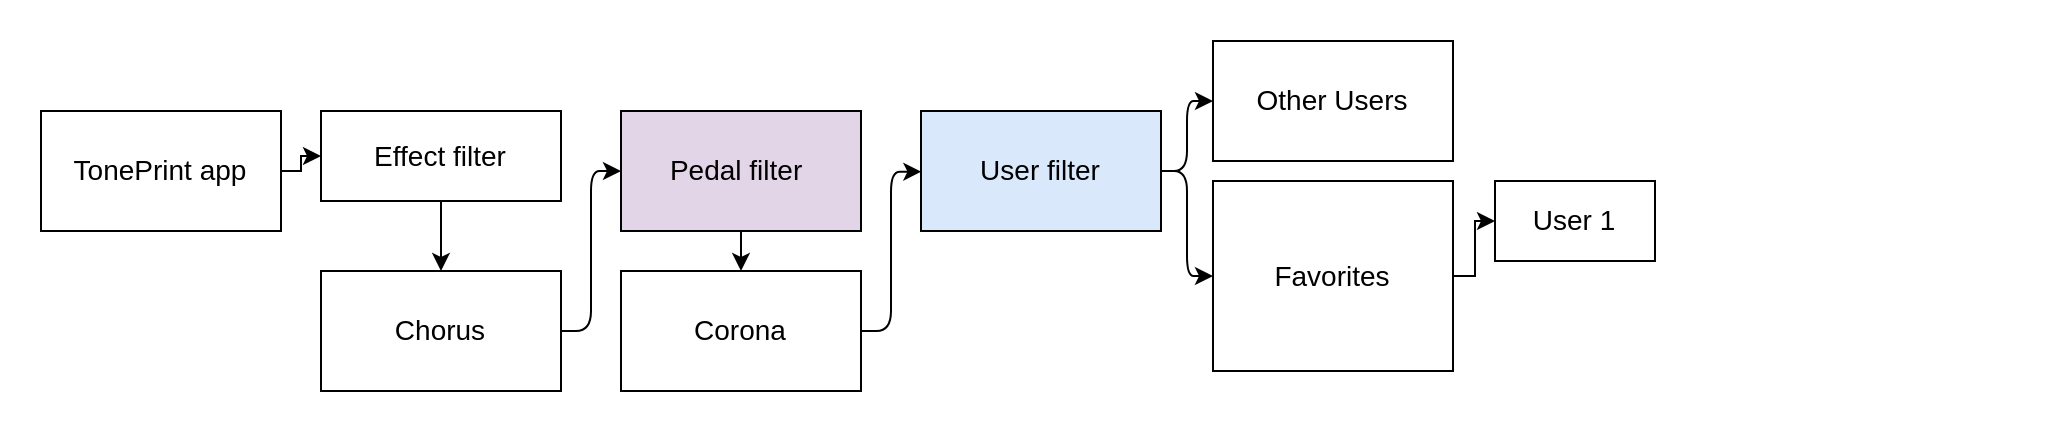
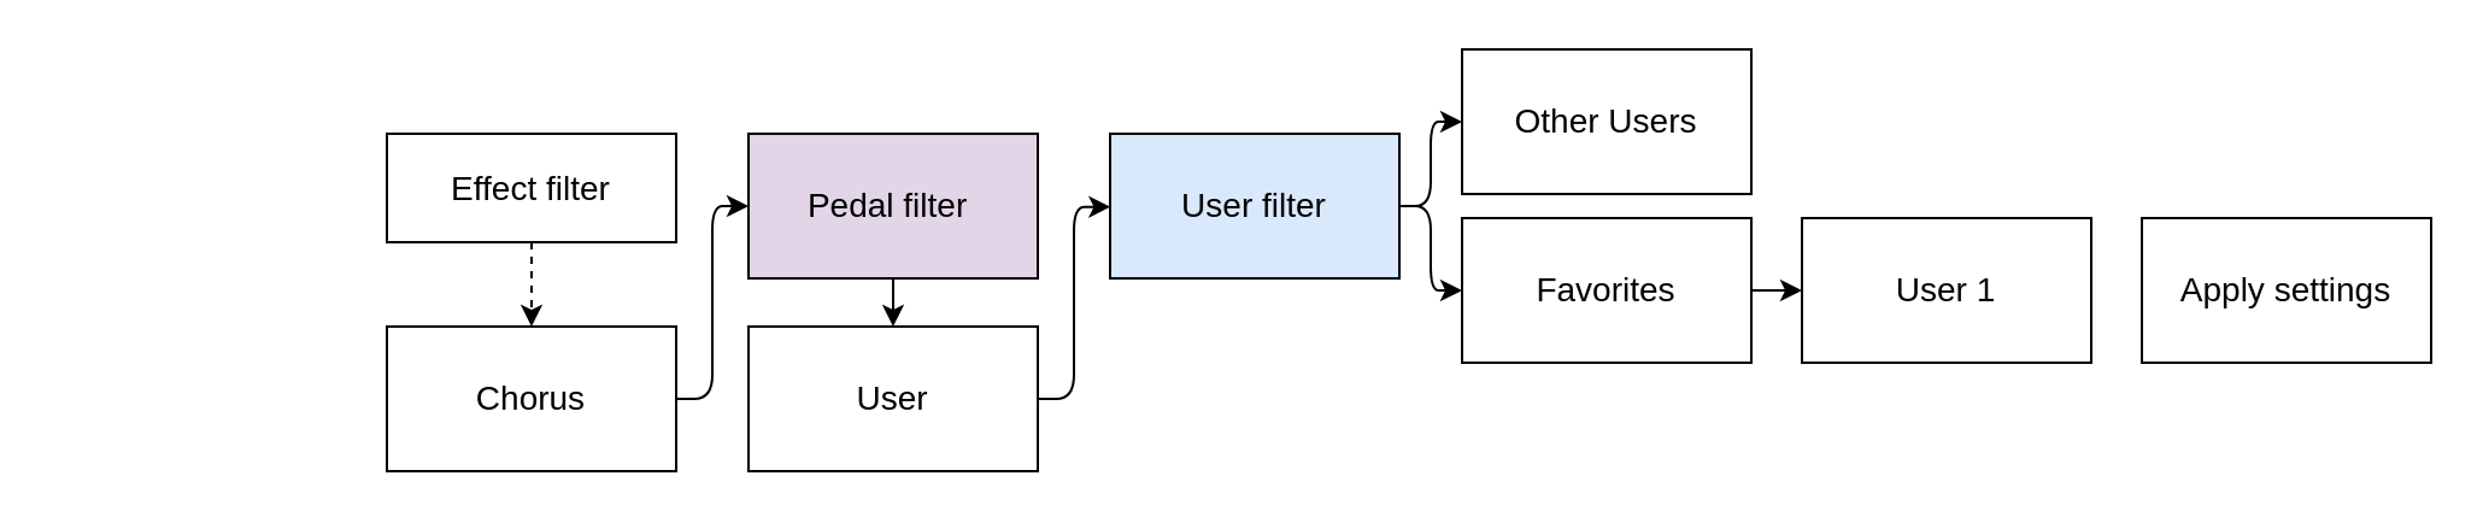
  <mxCell id="0" />
  <mxCell id="1" parent="0" />
- <mxCell id="2" parent="1" style="edgeStyle=elbowEdgeStyle;rounded=0;orthogonalLoop=1;jettySize=auto;html=1;exitX=1;exitY=0.5;exitDx=0;exitDy=0;entryX=0;entryY=0.5;entryDx=0;entryDy=0;fontSize=14;" edge="1" source="3" target="5"><mxGeometry as="geometry" relative="1" /></mxCell>
- <mxCell id="3" value="TonePrint app" parent="1" style="rounded=0;whiteSpace=wrap;html=1;fontSize=14;" vertex="1"><mxGeometry as="geometry" x="20" y="55" width="120" height="60" /></mxCell>
- <mxCell id="4" parent="1" style="edgeStyle=elbowEdgeStyle;rounded=0;orthogonalLoop=1;jettySize=auto;html=1;exitX=0.5;exitY=1;exitDx=0;exitDy=0;entryX=0.5;entryY=0;entryDx=0;entryDy=0;fontSize=14;" edge="1" source="5" target="6"><mxGeometry as="geometry" relative="1" /></mxCell>
+ <mxCell id="4" parent="1" style="edgeStyle=elbowEdgeStyle;rounded=0;orthogonalLoop=1;jettySize=auto;html=1;exitX=0.5;exitY=1;exitDx=0;exitDy=0;entryX=0.5;entryY=0;entryDx=0;entryDy=0;fontSize=14;dashed=1;" edge="1" source="5" target="6"><mxGeometry as="geometry" relative="1" /></mxCell>
  <mxCell id="5" value="Effect filter&lt;br&gt;" parent="1" style="rounded=0;whiteSpace=wrap;html=1;fontSize=14;" vertex="1"><mxGeometry x="160" y="55" as="geometry" width="120" height="45" /></mxCell>
  <mxCell id="6" value="Chorus&lt;br&gt;" parent="1" style="rounded=0;whiteSpace=wrap;html=1;fontSize=14;" vertex="1"><mxGeometry as="geometry" x="160" y="135" width="120" height="60" /></mxCell>
  <mxCell id="7" parent="1" style="edgeStyle=elbowEdgeStyle;rounded=0;orthogonalLoop=1;jettySize=auto;html=1;exitX=0.5;exitY=1;exitDx=0;exitDy=0;entryX=0.5;entryY=0;entryDx=0;entryDy=0;fontSize=14;" edge="1" source="8" target="10"><mxGeometry as="geometry" relative="1" /></mxCell>
  <mxCell id="8" value="Pedal filter&amp;nbsp;&lt;br&gt;" parent="1" style="rounded=0;whiteSpace=wrap;html=1;fontSize=14;fillColor=#e1d5e7;" vertex="1"><mxGeometry as="geometry" x="310" y="55" width="120" height="60" /></mxCell>
  <mxCell id="9" value="" parent="1" style="endArrow=classic;html=1;fontSize=14;edgeStyle=elbowEdgeStyle;entryX=0;entryY=0.5;entryDx=0;entryDy=0;" edge="1" target="8"><mxGeometry as="geometry" relative="1" width="50" height="50"><mxPoint as="sourcePoint" x="280" y="165" /><mxPoint as="targetPoint" x="330" y="115" /></mxGeometry></mxCell>
- <mxCell id="10" value="Corona&lt;br&gt;" parent="1" style="rounded=0;whiteSpace=wrap;html=1;fontSize=14;" vertex="1"><mxGeometry as="geometry" x="310" y="135" width="120" height="60" /></mxCell>
+ <mxCell id="10" value="User&lt;br&gt;" parent="1" style="rounded=0;whiteSpace=wrap;html=1;fontSize=14;" vertex="1"><mxGeometry as="geometry" x="310" y="135" width="120" height="60" /></mxCell>
  <mxCell id="11" value="User filter&lt;br&gt;" parent="1" style="rounded=0;whiteSpace=wrap;html=1;fontSize=14;fillColor=#dae8fc;" vertex="1"><mxGeometry as="geometry" x="460" y="55" width="120" height="60" /></mxCell>
  <mxCell id="12" value="" parent="1" style="endArrow=classic;html=1;fontSize=14;edgeStyle=elbowEdgeStyle;entryX=0;entryY=0.5;entryDx=0;entryDy=0;" edge="1"><mxGeometry as="geometry" relative="1" width="50" height="50"><mxPoint as="sourcePoint" x="430.5" y="165" /><mxPoint as="targetPoint" x="460.167" y="85.333" /></mxGeometry></mxCell>
  <mxCell id="13" value="Other Users" parent="1" style="rounded=0;whiteSpace=wrap;html=1;fontSize=14;" vertex="1"><mxGeometry as="geometry" x="606" y="20" width="120" height="60" /></mxCell>
  <mxCell id="14" parent="1" style="edgeStyle=elbowEdgeStyle;rounded=0;orthogonalLoop=1;jettySize=auto;html=1;exitX=1;exitY=0.5;exitDx=0;exitDy=0;entryX=0;entryY=0.5;entryDx=0;entryDy=0;fontSize=14;" edge="1" source="15" target="18"><mxGeometry as="geometry" relative="1" /></mxCell>
- <mxCell id="15" value="Favorites&lt;br&gt;" parent="1" style="rounded=0;whiteSpace=wrap;html=1;fontSize=14;" vertex="1"><mxGeometry x="606" y="90" as="geometry" width="120" height="95" /></mxCell>
+ <mxCell id="15" value="Favorites&lt;br&gt;" parent="1" style="rounded=0;whiteSpace=wrap;html=1;fontSize=14;" vertex="1"><mxGeometry as="geometry" x="606" y="90" width="120" height="60" /></mxCell>
  <mxCell id="16" value="" parent="1" style="endArrow=classic;html=1;fontSize=14;edgeStyle=elbowEdgeStyle;entryX=0;entryY=0.5;entryDx=0;entryDy=0;" edge="1" target="15"><mxGeometry as="geometry" relative="1" width="50" height="50"><mxPoint as="sourcePoint" x="580" y="85" /><mxPoint as="targetPoint" x="630" y="35" /></mxGeometry></mxCell>
  <mxCell id="17" value="" parent="1" style="endArrow=classic;html=1;fontSize=14;edgeStyle=elbowEdgeStyle;entryX=0;entryY=0.5;entryDx=0;entryDy=0;" edge="1" target="13"><mxGeometry as="geometry" relative="1" width="50" height="50"><mxPoint as="sourcePoint" x="580" y="85" /><mxPoint as="targetPoint" x="570" y="15" /></mxGeometry></mxCell>
- <mxCell id="18" value="User 1&lt;br&gt;" parent="1" style="rounded=0;whiteSpace=wrap;html=1;fontSize=14;" vertex="1"><mxGeometry x="747" y="90" as="geometry" width="80" height="40" /></mxCell>
+ <mxCell id="18" value="User 1&lt;br&gt;" parent="1" style="rounded=0;whiteSpace=wrap;html=1;fontSize=14;" vertex="1"><mxGeometry as="geometry" x="747" y="90" width="120" height="60" /></mxCell>
+ <mxCell id="19" value="Apply settings&lt;br&gt;" parent="1" style="rounded=0;whiteSpace=wrap;html=1;fontSize=14;" vertex="1"><mxGeometry as="geometry" x="888" y="90" width="120" height="60" /></mxCell>
